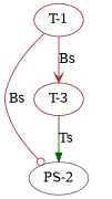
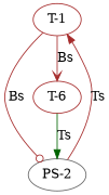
  digraph {
    node [color=brown]
    edge [arrowhead=normal color=brown]
    n1 [label="T-1"]
    n2 [color=gray40 label="PS-2"]
-   n3 [label="T-3"]
+   n3 [label="T-6"]
    n1 -> n2 [arrowhead=odot label=Bs]
    n1 -> n3 [arrowhead=vee label=Bs]
+   n2 -> n1 [label=Ts]
    n3 -> n2 [color=darkgreen label=Ts]
  }
